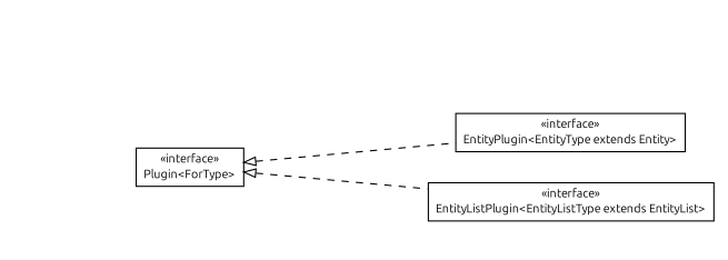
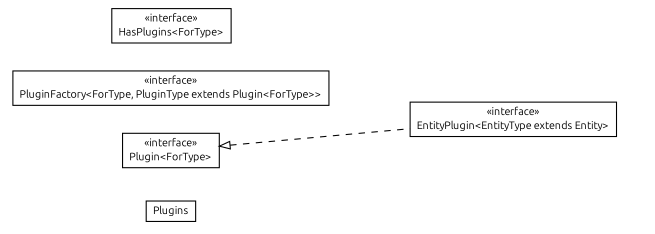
  digraph {
    nodesep=0.25
    ranksep=0.5
    rankdir=LR
    fontname=Ubuntu
    node [fontcolor=black fontname=Ubuntu fontsize=10.0 shape=plaintext]
    edge [arrowtail=empty dir=back fontname=Ubuntu fontsize=10 headport=p labelfontname=arial labelfontsize=10 style=dashed tailport=p]
+   n1 [label=<<table title="io.nextweb.plugins.Plugins" border="0" cellborder="1" cellspacing="0" cellpadding="2" port="p" href="./Plugins.html"> 		<tr><td><table border="0" cellspacing="0" cellpadding="1"> <tr><td align="center" balign="center"> Plugins </td></tr> 		</table></td></tr> 		</table>>]
    n2 [label=<<table title="io.nextweb.plugins.EntityPlugin" border="0" cellborder="1" cellspacing="0" cellpadding="2" port="p" href="./EntityPlugin.html"> 		<tr><td><table border="0" cellspacing="0" cellpadding="1"> <tr><td align="center" balign="center"> &#171;interface&#187; </td></tr> <tr><td align="center" balign="center"> EntityPlugin&lt;EntityType extends Entity&gt; </td></tr> 		</table></td></tr> 		</table>>]
+   n3 [label=<<table title="io.nextweb.plugins.PluginFactory" border="0" cellborder="1" cellspacing="0" cellpadding="2" port="p" href="./PluginFactory.html"> 		<tr><td><table border="0" cellspacing="0" cellpadding="1"> <tr><td align="center" balign="center"> &#171;interface&#187; </td></tr> <tr><td align="center" balign="center"> PluginFactory&lt;ForType, PluginType extends Plugin&lt;ForType&gt;&gt; </td></tr> 		</table></td></tr> 		</table>>]
+   n4 [label=<<table title="io.nextweb.plugins.HasPlugins" border="0" cellborder="1" cellspacing="0" cellpadding="2" port="p" href="./HasPlugins.html"> 		<tr><td><table border="0" cellspacing="0" cellpadding="1"> <tr><td align="center" balign="center"> &#171;interface&#187; </td></tr> <tr><td align="center" balign="center"> HasPlugins&lt;ForType&gt; </td></tr> 		</table></td></tr> 		</table>>]
    n5 [label=<<table title="io.nextweb.plugins.Plugin" border="0" cellborder="1" cellspacing="0" cellpadding="2" port="p" href="./Plugin.html"> 		<tr><td><table border="0" cellspacing="0" cellpadding="1"> <tr><td align="center" balign="center"> &#171;interface&#187; </td></tr> <tr><td align="center" balign="center"> Plugin&lt;ForType&gt; </td></tr> 		</table></td></tr> 		</table>>]
-   n6 [label=<<table title="io.nextweb.plugins.EntityListPlugin" border="0" cellborder="1" cellspacing="0" cellpadding="2" port="p" href="./EntityListPlugin.html"> 		<tr><td><table border="0" cellspacing="0" cellpadding="1"> <tr><td align="center" balign="center"> &#171;interface&#187; </td></tr> <tr><td align="center" balign="center"> EntityListPlugin&lt;EntityListType extends EntityList&gt; </td></tr> 		</table></td></tr> 		</table>>]
    n5 -> n2
-   n5 -> n6
  }
